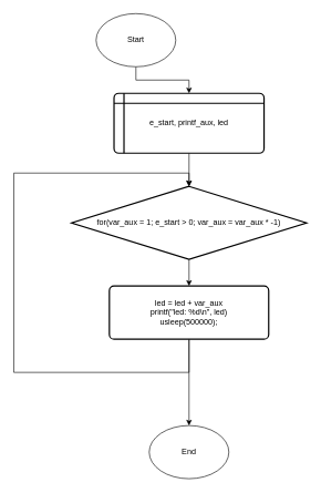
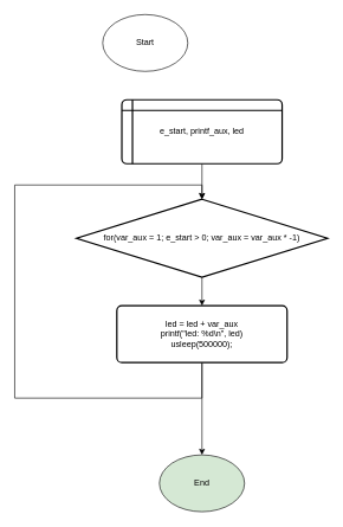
  <mxCell id="0" />
  <mxCell id="1" parent="0" />
- <mxCell id="2" value="" style="edgeStyle=orthogonalEdgeStyle;rounded=0;orthogonalLoop=1;jettySize=auto;html=1;" edge="1" parent="1" source="3" target="5"><mxGeometry relative="1" as="geometry" /></mxCell>
  <mxCell id="3" value="Start" style="ellipse;whiteSpace=wrap;html=1;" vertex="1" parent="1"><mxGeometry x="144" y="20" width="120" height="80" as="geometry" /></mxCell>
  <mxCell id="4" value="" style="edgeStyle=orthogonalEdgeStyle;rounded=0;orthogonalLoop=1;jettySize=auto;html=1;" edge="1" parent="1" source="5" target="7"><mxGeometry relative="1" as="geometry" /></mxCell>
  <mxCell id="5" value="e_start, printf_aux, led" style="shape=internalStorage;whiteSpace=wrap;html=1;dx=15;dy=15;rounded=1;arcSize=8;strokeWidth=2;" vertex="1" parent="1"><mxGeometry x="171" y="140" width="226" height="90" as="geometry" /></mxCell>
  <mxCell id="6" value="" style="edgeStyle=orthogonalEdgeStyle;rounded=0;orthogonalLoop=1;jettySize=auto;html=1;" edge="1" parent="1" source="7" target="10"><mxGeometry relative="1" as="geometry" /></mxCell>
  <mxCell id="7" value="for(var_aux = 1; e_start &amp;gt; 0; var_aux = var_aux * -1)" style="strokeWidth=2;html=1;shape=mxgraph.flowchart.decision;whiteSpace=wrap;" vertex="1" parent="1"><mxGeometry x="107" y="280" width="354" height="110" as="geometry" /></mxCell>
  <mxCell id="8" style="edgeStyle=orthogonalEdgeStyle;rounded=0;orthogonalLoop=1;jettySize=auto;html=1;entryX=0.5;entryY=0;entryDx=0;entryDy=0;entryPerimeter=0;" edge="1" parent="1" source="10" target="7"><mxGeometry relative="1" as="geometry"><Array as="points"><mxPoint x="284" y="560" /><mxPoint x="20" y="560" /><mxPoint x="20" y="260" /><mxPoint x="284" y="260" /></Array></mxGeometry></mxCell>
  <mxCell id="9" style="edgeStyle=orthogonalEdgeStyle;rounded=0;orthogonalLoop=1;jettySize=auto;html=1;entryX=0.5;entryY=0;entryDx=0;entryDy=0;" edge="1" parent="1" source="10" target="11"><mxGeometry relative="1" as="geometry" /></mxCell>
  <mxCell id="10" value="led = led + var_aux&lt;br&gt;printf(&quot;led: %d\n&quot;, led)&lt;br&gt;usleep(500000);" style="rounded=1;whiteSpace=wrap;html=1;absoluteArcSize=1;arcSize=14;strokeWidth=2;" vertex="1" parent="1"><mxGeometry x="164" y="430" width="240" height="80" as="geometry" /></mxCell>
- <mxCell id="11" value="End" style="ellipse;whiteSpace=wrap;html=1;" vertex="1" parent="1"><mxGeometry x="224" y="640" width="120" height="80" as="geometry" /></mxCell>
+ <mxCell id="11" value="End" style="ellipse;whiteSpace=wrap;html=1;fillColor=#d5e8d4;" vertex="1" parent="1"><mxGeometry x="224" y="640" width="120" height="80" as="geometry" /></mxCell>
